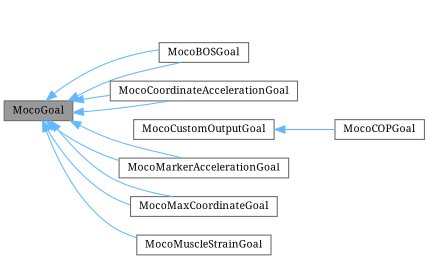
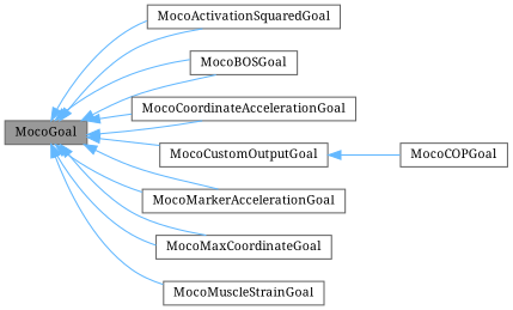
  digraph {
    fontname="Noto Serif"
    rankdir=LR
    node [color=gray40 fillcolor=white fontname="Noto Serif" fontsize=10 shape=box style=filled]
    edge [color=steelblue1 dir=back fontname="Noto Serif" fontsize=10 labelfontname=Helvetica labelfontsize=10 style=solid]
    n1 [fillcolor=grey60 fontcolor=black height=0.2 label=MocoGoal width=0.4]
+   n2 [height=0.2 label=MocoActivationSquaredGoal width=0.4]
    n3 [height=0.2 label=MocoBOSGoal width=0.4]
    n4 [height=0.2 label=MocoCoordinateAccelerationGoal width=0.4]
    n5 [height=0.2 label=MocoCustomOutputGoal width=0.4]
    n6 [height=0.2 label=MocoMarkerAccelerationGoal width=0.4]
    n7 [height=0.2 label=MocoMaxCoordinateGoal width=0.4]
    n8 [height=0.2 label=MocoMuscleStrainGoal width=0.4]
    n9 [height=0.2 label=MocoCOPGoal width=0.4]
+   n1 -> n2
+   n1 -> n2
    n1 -> n3
    n1 -> n3
    n1 -> n4
    n1 -> n4
+   n1 -> n5
    n1 -> n6
    n1 -> n6
    n1 -> n7
    n1 -> n7
    n1 -> n8
    n5 -> n9
  }
